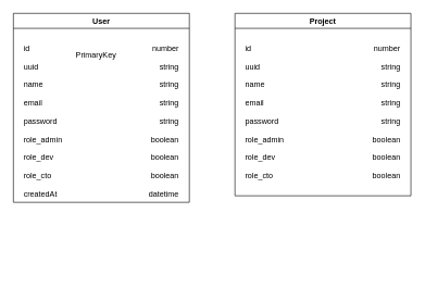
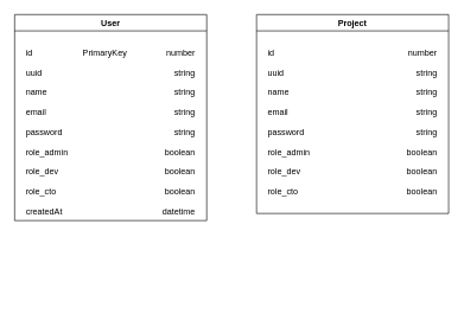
  <mxCell id="0" />
  <mxCell id="1" parent="0" />
  <mxCell id="2" value="User" style="swimlane;" vertex="1" parent="1"><mxGeometry x="20" y="20" width="270" height="290" as="geometry" /></mxCell>
  <mxCell id="3" value="id&#10;&#10;uuid&#10;&#10;name&#10;&#10;email&#10;&#10;password&#10;&#10;role_admin&#10;&#10;role_dev&#10;&#10;role_cto&#10;&#10;createdAt            " style="text;strokeColor=none;fillColor=none;align=left;verticalAlign=top;spacingLeft=4;spacingRight=4;overflow=hidden;rotatable=0;points=[[0,0.5],[1,0.5]];portConstraint=eastwest;" vertex="1" parent="2"><mxGeometry x="10" y="40" width="70" height="360" as="geometry" /></mxCell>
  <mxCell id="4" value="number&#10;&#10;string&#10;&#10;string&#10;&#10;string&#10;&#10;string&#10;&#10;boolean&#10;&#10;boolean&#10;&#10;boolean&#10;&#10;datetime" style="text;strokeColor=none;fillColor=none;align=right;verticalAlign=top;spacingLeft=4;spacingRight=4;overflow=hidden;rotatable=0;points=[[0,0.5],[1,0.5]];portConstraint=eastwest;" vertex="1" parent="2"><mxGeometry x="180" y="40" width="80" height="260" as="geometry" /></mxCell>
- <mxCell id="5" value="PrimaryKey&#10;           " style="text;strokeColor=none;fillColor=none;align=left;verticalAlign=top;spacingLeft=4;spacingRight=4;overflow=hidden;rotatable=0;points=[[0,0.5],[1,0.5]];portConstraint=eastwest;" vertex="1" parent="1"><mxGeometry x="110" y="70" width="80" height="220" as="geometry" /></mxCell>
+ <mxCell id="5" value="PrimaryKey&#10;           " style="text;strokeColor=none;fillColor=none;align=left;verticalAlign=top;spacingLeft=4;spacingRight=4;overflow=hidden;rotatable=0;points=[[0,0.5],[1,0.5]];portConstraint=eastwest;" vertex="1" parent="1"><mxGeometry x="110" y="60" width="80" height="220" as="geometry" /></mxCell>
  <mxCell id="6" value="Project" style="swimlane;" vertex="1" parent="1"><mxGeometry x="360" y="20" width="270" height="280" as="geometry" /></mxCell>
  <mxCell id="7" value="id&#10;&#10;uuid&#10;&#10;name&#10;&#10;email&#10;&#10;password&#10;&#10;role_admin&#10;&#10;role_dev&#10;&#10;role_cto            " style="text;strokeColor=none;fillColor=none;align=left;verticalAlign=top;spacingLeft=4;spacingRight=4;overflow=hidden;rotatable=0;points=[[0,0.5],[1,0.5]];portConstraint=eastwest;" vertex="1" parent="6"><mxGeometry x="10" y="40" width="70" height="360" as="geometry" /></mxCell>
  <mxCell id="8" value="number&#10;&#10;string&#10;&#10;string&#10;&#10;string&#10;&#10;string&#10;&#10;boolean&#10;&#10;boolean&#10;&#10;boolean" style="text;strokeColor=none;fillColor=none;align=right;verticalAlign=top;spacingLeft=4;spacingRight=4;overflow=hidden;rotatable=0;points=[[0,0.5],[1,0.5]];portConstraint=eastwest;" vertex="1" parent="6"><mxGeometry x="180" y="40" width="80" height="220" as="geometry" /></mxCell>
